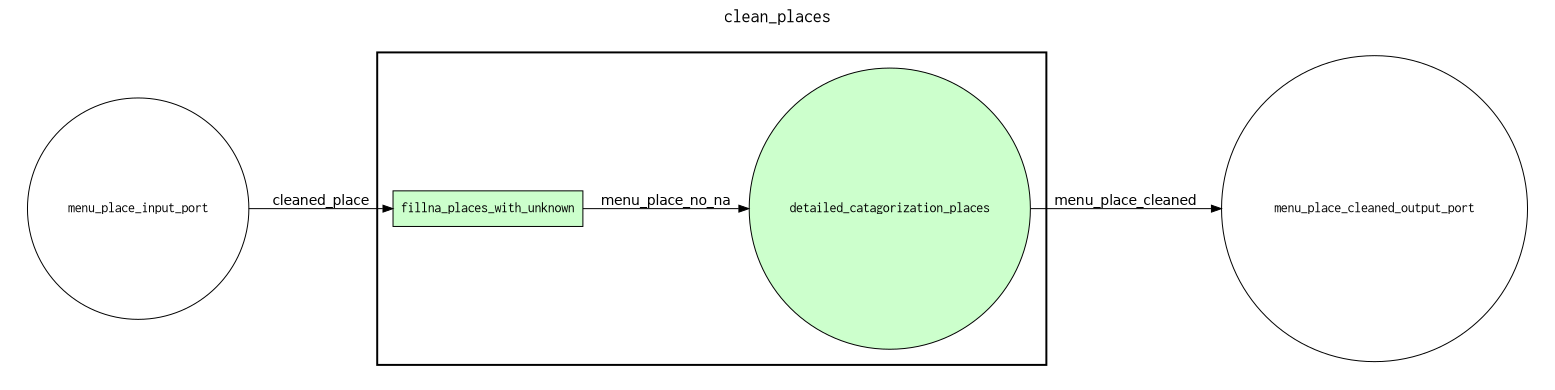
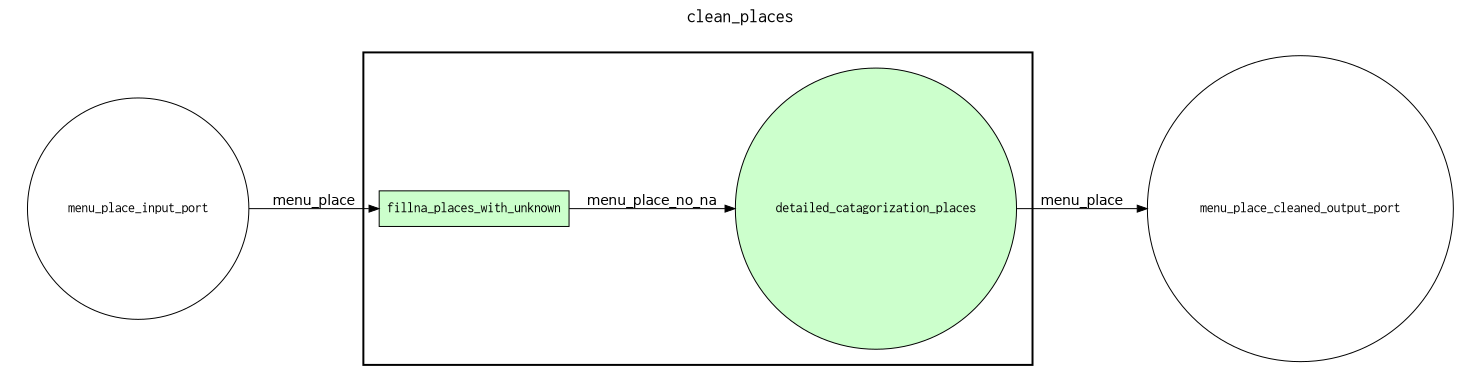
  digraph {
    fontname=Courier
    fontsize=18
    label=clean_places
    labelloc=t
    rankdir=LR
    node [fillcolor="#CCFFCC" fontname=Courier peripheries=1 shape=circle style=filled]
    edge [fontname=Helvetica]
    fillna_places_with_unknown [shape=box]
    detailed_catagorization_places
    menu_place_input_port [fillcolor="#FFFFFF" width=0.2]
    menu_place_cleaned_output_port [fillcolor="#FFFFFF" width=0.2]
    subgraph cluster_1 {
      color=black
      label=""
      penwidth=2
      subgraph cluster_2 {
        color=white
        label=""
        penwidth=2
        fillna_places_with_unknown
        detailed_catagorization_places
      }
    }
    subgraph cluster_3 {
      color=white
      label=""
      subgraph cluster_4 {
        color=white
        label=""
        menu_place_input_port
      }
    }
    subgraph cluster_5 {
      color=white
      label=""
      subgraph cluster_6 {
        color=white
        label=""
        menu_place_cleaned_output_port
      }
    }
    fillna_places_with_unknown -> detailed_catagorization_places [label=menu_place_no_na]
-   detailed_catagorization_places -> menu_place_cleaned_output_port [label=menu_place_cleaned]
-   menu_place_input_port -> fillna_places_with_unknown [label=cleaned_place]
+   detailed_catagorization_places -> menu_place_cleaned_output_port [label=menu_place]
+   menu_place_input_port -> fillna_places_with_unknown [label=menu_place]
  }
